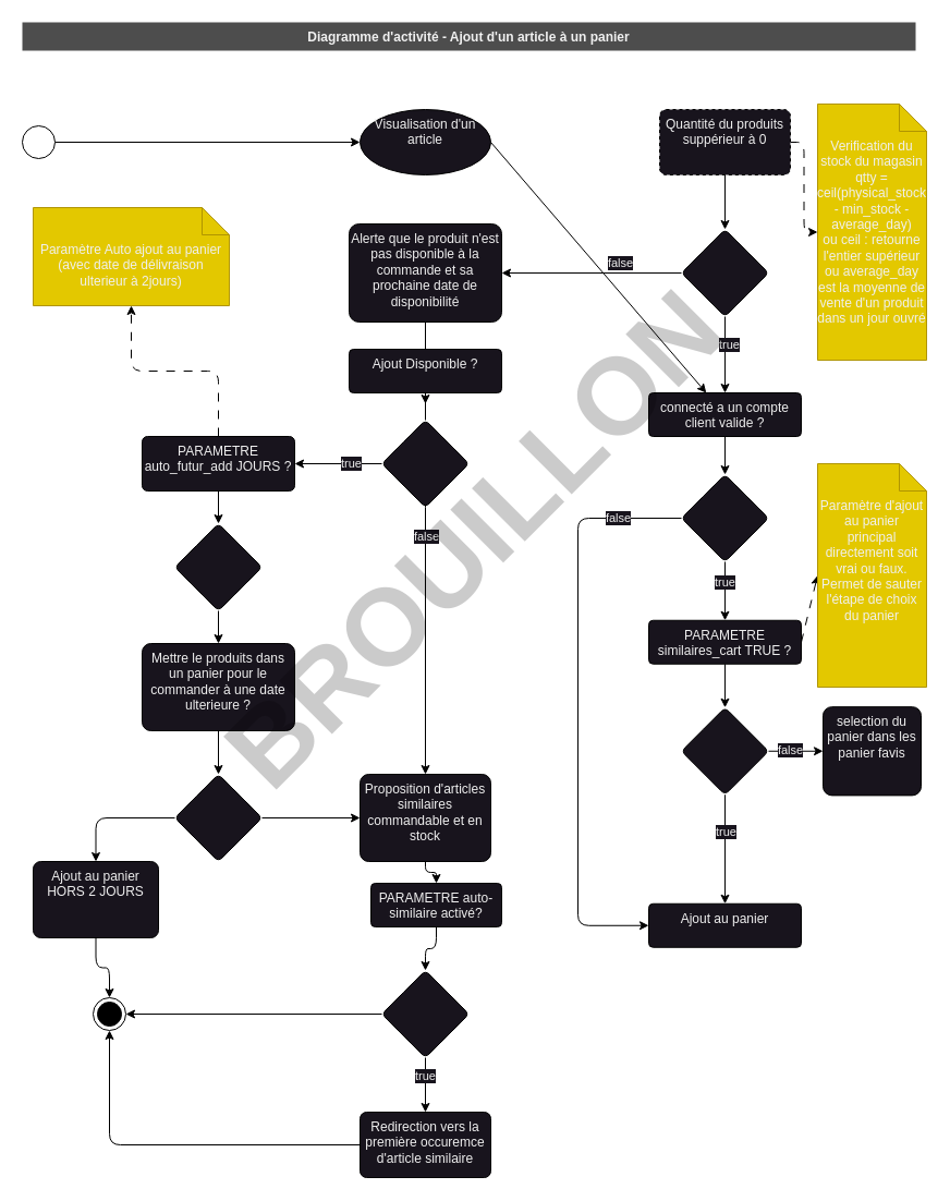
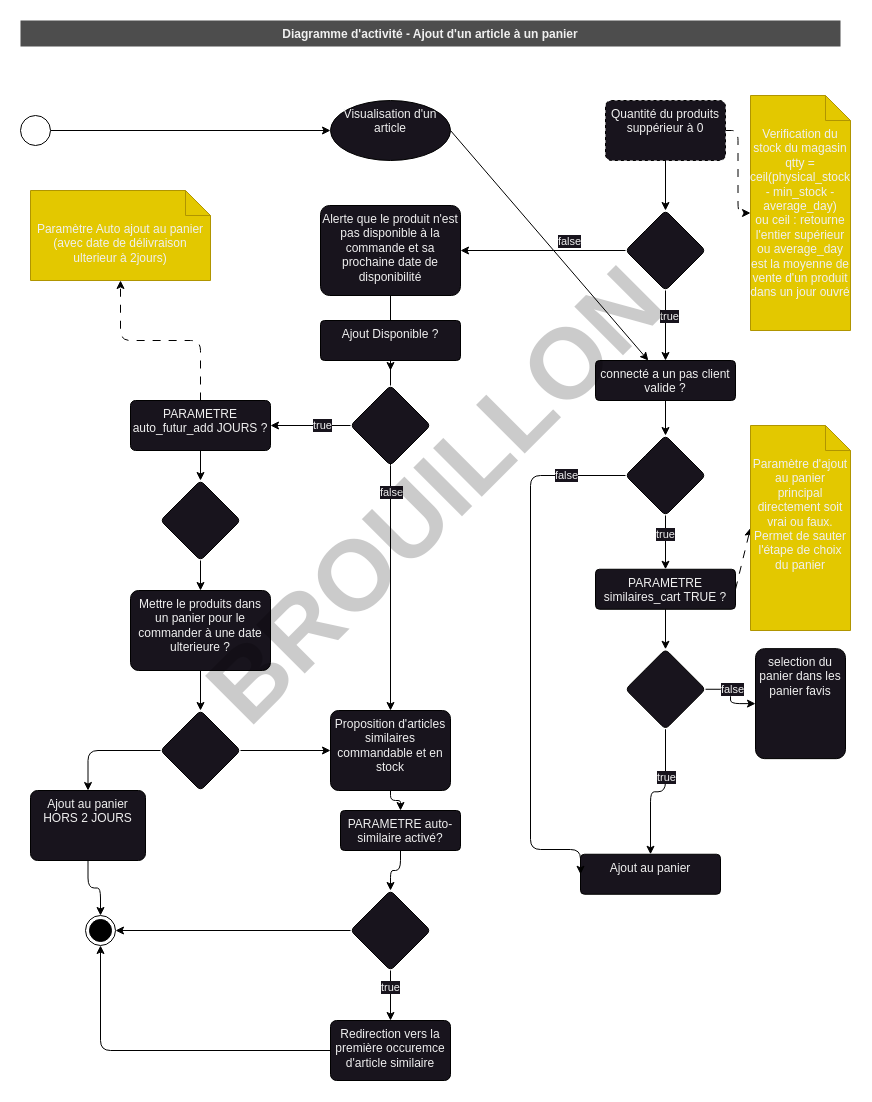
  <mxCell id="0" />
  <mxCell id="1" parent="0" />
  <mxCell id="2" style="edgeStyle=none;html=1;entryX=0;entryY=0.5;entryDx=0;entryDy=0;fontColor=#F0F0F0;" parent="1" source="3" target="5" edge="1"><mxGeometry relative="1" as="geometry" /></mxCell>
  <mxCell id="3" value="" style="ellipse;html=1;fontColor=#F0F0F0;" parent="1" vertex="1"><mxGeometry x="20" y="115" width="30" height="30" as="geometry" /></mxCell>
  <mxCell id="4" style="edgeStyle=none;html=1;exitX=1;exitY=0.5;exitDx=0;exitDy=0;fontColor=#F0F0F0;" parent="1" source="5" target="58" edge="1"><mxGeometry relative="1" as="geometry"><mxPoint x="600" y="130" as="targetPoint" /></mxGeometry></mxCell>
  <mxCell id="5" value="Visualisation d'un article" style="ellipse;whiteSpace=wrap;html=1;verticalAlign=top;fillColor=rgb(24, 20, 29);arcSize=10;dashed=0;fontColor=#F0F0F0;" parent="1" vertex="1"><mxGeometry x="330" y="100" width="120" height="60" as="geometry" /></mxCell>
  <mxCell id="6" style="edgeStyle=none;html=1;exitX=0.5;exitY=1;exitDx=0;exitDy=0;entryX=0.5;entryY=0;entryDx=0;entryDy=0;fontColor=#F0F0F0;" parent="1" source="8" target="13" edge="1"><mxGeometry relative="1" as="geometry" /></mxCell>
  <mxCell id="7" style="edgeStyle=orthogonalEdgeStyle;html=1;exitX=1;exitY=0.5;exitDx=0;exitDy=0;entryX=0;entryY=0.5;entryDx=0;entryDy=0;entryPerimeter=0;dashed=1;dashPattern=8 8;fontColor=#F0F0F0;" parent="1" source="8" target="27" edge="1"><mxGeometry relative="1" as="geometry" /></mxCell>
  <mxCell id="8" value="Quantité du produits suppérieur à 0" style="whiteSpace=wrap;html=1;verticalAlign=top;fillColor=rgb(24, 20, 29);rounded=1;arcSize=10;dashed=1;fontColor=#F0F0F0;" parent="1" vertex="1"><mxGeometry x="605" y="100" width="120" height="60" as="geometry" /></mxCell>
  <mxCell id="9" style="edgeStyle=none;html=1;exitX=0.5;exitY=1;exitDx=0;exitDy=0;fontColor=#F0F0F0;" parent="1" source="13" edge="1"><mxGeometry relative="1" as="geometry"><mxPoint x="665" y="360" as="targetPoint" /></mxGeometry></mxCell>
  <mxCell id="10" value="true" style="edgeLabel;html=1;align=center;verticalAlign=middle;resizable=0;points=[];fontColor=#F0F0F0;labelBackgroundColor=#18141D;" parent="9" vertex="1" connectable="0"><mxGeometry x="-0.288" y="3" relative="1" as="geometry"><mxPoint as="offset" /></mxGeometry></mxCell>
  <mxCell id="11" style="edgeStyle=orthogonalEdgeStyle;html=1;exitX=0;exitY=0.5;exitDx=0;exitDy=0;entryX=1;entryY=0.5;entryDx=0;entryDy=0;fontColor=#F0F0F0;" parent="1" source="13" target="15" edge="1"><mxGeometry relative="1" as="geometry"><mxPoint x="560" y="250" as="targetPoint" /></mxGeometry></mxCell>
  <mxCell id="12" value="false" style="edgeLabel;html=1;align=center;verticalAlign=middle;resizable=0;points=[];fontColor=#F0F0F0;labelBackgroundColor=#18141D;" parent="11" vertex="1" connectable="0"><mxGeometry x="-0.368" relative="1" as="geometry"><mxPoint x="-5" y="-10" as="offset" /></mxGeometry></mxCell>
  <mxCell id="13" value="" style="rhombus;whiteSpace=wrap;html=1;verticalAlign=top;fillColor=rgb(24, 20, 29);rounded=1;arcSize=10;dashed=0;fontColor=#F0F0F0;" parent="1" vertex="1"><mxGeometry x="625" y="210" width="80" height="80" as="geometry" /></mxCell>
  <mxCell id="14" style="edgeStyle=orthogonalEdgeStyle;html=1;exitX=0.5;exitY=1;exitDx=0;exitDy=0;startArrow=none;fontColor=#F0F0F0;" parent="1" source="66" edge="1"><mxGeometry relative="1" as="geometry"><mxPoint x="390" y="370" as="targetPoint" /></mxGeometry></mxCell>
  <mxCell id="15" value="Alerte que le produit n'est pas disponible à la commande et sa prochaine date de disponibilité" style="whiteSpace=wrap;html=1;verticalAlign=top;fillColor=rgb(24, 20, 29);rounded=1;arcSize=10;dashed=0;fontColor=#F0F0F0;" parent="1" vertex="1"><mxGeometry x="320" y="205" width="140" height="90" as="geometry" /></mxCell>
  <mxCell id="16" style="edgeStyle=orthogonalEdgeStyle;html=1;exitX=0.5;exitY=1;exitDx=0;exitDy=0;entryX=0.5;entryY=0;entryDx=0;entryDy=0;fontColor=#F0F0F0;" parent="1" source="17" target="19" edge="1"><mxGeometry relative="1" as="geometry" /></mxCell>
  <mxCell id="17" value="Proposition d'articles similaires commandable et en stock" style="whiteSpace=wrap;html=1;verticalAlign=top;fillColor=rgb(24, 20, 29);rounded=1;arcSize=10;dashed=0;fontColor=#F0F0F0;" parent="1" vertex="1"><mxGeometry x="330" y="710" width="120" height="80" as="geometry" /></mxCell>
  <mxCell id="18" style="edgeStyle=orthogonalEdgeStyle;html=1;exitX=0.5;exitY=1;exitDx=0;exitDy=0;entryX=0.5;entryY=0;entryDx=0;entryDy=0;fontColor=#F0F0F0;" parent="1" source="19" target="23" edge="1"><mxGeometry relative="1" as="geometry" /></mxCell>
  <mxCell id="19" value="PARAMETRE auto-similaire activé?" style="whiteSpace=wrap;html=1;verticalAlign=top;fillColor=rgb(24, 20, 29);rounded=1;arcSize=10;dashed=0;fontColor=#F0F0F0;" parent="1" vertex="1"><mxGeometry x="340" y="810" width="120" height="40" as="geometry" /></mxCell>
  <mxCell id="20" style="edgeStyle=orthogonalEdgeStyle;html=1;exitX=0.5;exitY=1;exitDx=0;exitDy=0;entryX=0.5;entryY=0;entryDx=0;entryDy=0;fontColor=#F0F0F0;" parent="1" source="23" target="25" edge="1"><mxGeometry relative="1" as="geometry"><mxPoint x="380" y="1160" as="targetPoint" /></mxGeometry></mxCell>
  <mxCell id="21" value="true" style="edgeLabel;html=1;align=center;verticalAlign=middle;resizable=0;points=[];fontColor=#F0F0F0;labelBackgroundColor=#18141D;" parent="20" vertex="1" connectable="0"><mxGeometry x="-0.324" y="-1" relative="1" as="geometry"><mxPoint y="-1" as="offset" /></mxGeometry></mxCell>
  <mxCell id="22" style="edgeStyle=orthogonalEdgeStyle;html=1;exitX=0;exitY=0.5;exitDx=0;exitDy=0;entryX=1;entryY=0.5;entryDx=0;entryDy=0;fontColor=#F0F0F0;" parent="1" source="23" target="26" edge="1"><mxGeometry relative="1" as="geometry"><mxPoint x="290" y="1040" as="targetPoint" /></mxGeometry></mxCell>
  <mxCell id="23" value="" style="rhombus;whiteSpace=wrap;html=1;verticalAlign=top;fillColor=rgb(24, 20, 29);rounded=1;arcSize=10;dashed=0;fontColor=#F0F0F0;" parent="1" vertex="1"><mxGeometry x="350" y="890" width="80" height="80" as="geometry" /></mxCell>
  <mxCell id="24" style="edgeStyle=orthogonalEdgeStyle;html=1;exitX=0;exitY=0.5;exitDx=0;exitDy=0;entryX=0.5;entryY=1;entryDx=0;entryDy=0;fontColor=#F0F0F0;" parent="1" source="25" target="26" edge="1"><mxGeometry relative="1" as="geometry" /></mxCell>
  <mxCell id="25" value="Redirection vers la première occuremce d'article similaire" style="whiteSpace=wrap;html=1;verticalAlign=top;fillColor=rgb(24, 20, 29);rounded=1;arcSize=10;dashed=0;fontColor=#F0F0F0;" parent="1" vertex="1"><mxGeometry x="330" y="1020" width="120" height="60" as="geometry" /></mxCell>
  <mxCell id="26" value="" style="ellipse;html=1;shape=endState;fillColor=strokeColor;fontColor=#F0F0F0;" parent="1" vertex="1"><mxGeometry x="85" y="915" width="30" height="30" as="geometry" /></mxCell>
  <mxCell id="27" value="Verification du stock du magasin qtty = ceil(physical_stock - min_stock - average_day)&lt;br&gt;ou ceil : retourne l'entier supérieur&lt;br&gt;ou average_day est la moyenne de vente d'un produit dans un jour ouvré" style="shape=note2;boundedLbl=1;whiteSpace=wrap;html=1;size=25;verticalAlign=top;align=center;fillColor=#e3c800;fontColor=#F0F0F0;strokeColor=#B09500;" parent="1" vertex="1"><mxGeometry x="750" y="95" width="100" height="235" as="geometry" /></mxCell>
  <mxCell id="28" style="edgeStyle=orthogonalEdgeStyle;html=1;exitX=0.5;exitY=1;exitDx=0;exitDy=0;startArrow=none;fontColor=#F0F0F0;" parent="1" source="68" edge="1"><mxGeometry relative="1" as="geometry"><mxPoint x="390" y="450" as="targetPoint" /></mxGeometry></mxCell>
  <mxCell id="29" style="edgeStyle=orthogonalEdgeStyle;html=1;exitX=0.5;exitY=1;exitDx=0;exitDy=0;entryX=0.5;entryY=0;entryDx=0;entryDy=0;fontColor=#F0F0F0;" parent="1" source="30" target="43" edge="1"><mxGeometry relative="1" as="geometry"><mxPoint x="199.75" y="810" as="targetPoint" /></mxGeometry></mxCell>
  <mxCell id="30" value="Mettre le produits dans un panier pour le commander à une date ulterieure ?" style="whiteSpace=wrap;html=1;verticalAlign=top;fillColor=rgb(24, 20, 29);rounded=1;arcSize=10;dashed=0;fontColor=#F0F0F0;" parent="1" vertex="1"><mxGeometry x="130" y="590" width="140" height="80" as="geometry" /></mxCell>
  <mxCell id="31" style="edgeStyle=orthogonalEdgeStyle;html=1;exitX=0;exitY=0.5;exitDx=0;exitDy=0;entryX=1;entryY=0.5;entryDx=0;entryDy=0;fontColor=#F0F0F0;" parent="1" source="68" target="37" edge="1"><mxGeometry relative="1" as="geometry" /></mxCell>
  <mxCell id="32" value="true" style="edgeLabel;html=1;align=center;verticalAlign=middle;resizable=0;points=[];fontColor=#F0F0F0;labelBackgroundColor=#18141D;" parent="31" vertex="1" connectable="0"><mxGeometry x="-0.266" y="-1" relative="1" as="geometry"><mxPoint as="offset" /></mxGeometry></mxCell>
  <mxCell id="33" style="edgeStyle=orthogonalEdgeStyle;html=1;exitX=0.5;exitY=1;exitDx=0;exitDy=0;entryX=0.5;entryY=0;entryDx=0;entryDy=0;fontColor=#F0F0F0;" parent="1" source="68" target="17" edge="1"><mxGeometry relative="1" as="geometry" /></mxCell>
  <mxCell id="34" value="false" style="edgeLabel;html=1;align=center;verticalAlign=middle;resizable=0;points=[];fontColor=#F0F0F0;labelBackgroundColor=#18141D;" parent="33" vertex="1" connectable="0"><mxGeometry x="-0.785" relative="1" as="geometry"><mxPoint as="offset" /></mxGeometry></mxCell>
  <mxCell id="35" style="edgeStyle=orthogonalEdgeStyle;html=1;exitX=0.5;exitY=0;exitDx=0;exitDy=0;entryX=0.5;entryY=1;entryDx=0;entryDy=0;entryPerimeter=0;dashed=1;dashPattern=8 8;fontColor=#F0F0F0;" parent="1" source="37" target="38" edge="1"><mxGeometry relative="1" as="geometry"><mxPoint x="20" y="490" as="targetPoint" /></mxGeometry></mxCell>
  <mxCell id="36" style="edgeStyle=orthogonalEdgeStyle;html=1;exitX=0.5;exitY=1;exitDx=0;exitDy=0;entryX=0.5;entryY=0;entryDx=0;entryDy=0;fontColor=#F0F0F0;" parent="1" source="37" target="40" edge="1"><mxGeometry relative="1" as="geometry" /></mxCell>
  <mxCell id="37" value="PARAMETRE auto_futur_add JOURS ?" style="whiteSpace=wrap;html=1;verticalAlign=top;fillColor=rgb(24, 20, 29);rounded=1;arcSize=10;dashed=0;fontColor=#F0F0F0;" parent="1" vertex="1"><mxGeometry x="130" y="400" width="140" height="50" as="geometry" /></mxCell>
  <mxCell id="38" value="Paramètre Auto ajout au panier (avec date de délivraison ulterieur à 2jours)" style="shape=note2;boundedLbl=1;whiteSpace=wrap;html=1;size=25;verticalAlign=top;align=center;fillColor=#e3c800;fontColor=#F0F0F0;strokeColor=#B09500;" parent="1" vertex="1"><mxGeometry x="30" y="190" width="180" height="90" as="geometry" /></mxCell>
  <mxCell id="39" style="edgeStyle=orthogonalEdgeStyle;html=1;exitX=0.5;exitY=1;exitDx=0;exitDy=0;entryX=0.5;entryY=0;entryDx=0;entryDy=0;fontColor=#F0F0F0;" parent="1" source="40" target="30" edge="1"><mxGeometry relative="1" as="geometry" /></mxCell>
  <mxCell id="40" value="" style="rhombus;whiteSpace=wrap;html=1;verticalAlign=top;fillColor=rgb(24, 20, 29);rounded=1;arcSize=10;dashed=0;fontColor=#F0F0F0;" parent="1" vertex="1"><mxGeometry x="160" y="480" width="80" height="80" as="geometry" /></mxCell>
  <mxCell id="41" style="edgeStyle=orthogonalEdgeStyle;html=1;exitX=0;exitY=0.5;exitDx=0;exitDy=0;entryX=0.5;entryY=0;entryDx=0;entryDy=0;fontColor=#F0F0F0;" parent="1" source="43" target="45" edge="1"><mxGeometry relative="1" as="geometry" /></mxCell>
  <mxCell id="42" style="edgeStyle=orthogonalEdgeStyle;html=1;exitX=1;exitY=0.5;exitDx=0;exitDy=0;entryX=0;entryY=0.5;entryDx=0;entryDy=0;fontColor=#F0F0F0;" parent="1" source="43" target="17" edge="1"><mxGeometry relative="1" as="geometry" /></mxCell>
  <mxCell id="43" value="" style="rhombus;whiteSpace=wrap;html=1;verticalAlign=top;fillColor=rgb(24, 20, 29);rounded=1;arcSize=10;dashed=0;fontColor=#F0F0F0;" parent="1" vertex="1"><mxGeometry x="160" y="710" width="80" height="80" as="geometry" /></mxCell>
  <mxCell id="44" style="edgeStyle=orthogonalEdgeStyle;html=1;exitX=0.5;exitY=1;exitDx=0;exitDy=0;fontColor=#F0F0F0;" parent="1" source="45" target="26" edge="1"><mxGeometry relative="1" as="geometry" /></mxCell>
  <mxCell id="45" value="Ajout au panier HORS 2 JOURS" style="whiteSpace=wrap;html=1;verticalAlign=top;fillColor=rgb(24, 20, 29);rounded=1;arcSize=10;dashed=0;fontColor=#F0F0F0;" parent="1" vertex="1"><mxGeometry x="30" y="790" width="115" height="70" as="geometry" /></mxCell>
- <mxCell id="46" value="Ajout au panier" style="whiteSpace=wrap;html=1;verticalAlign=top;fillColor=rgb(24, 20, 29);rounded=1;arcSize=10;dashed=0;fontColor=#F0F0F0;" parent="1" vertex="1"><mxGeometry x="595" y="828.75" width="140" height="40" as="geometry" /></mxCell>
+ <mxCell id="46" value="Ajout au panier" style="whiteSpace=wrap;html=1;verticalAlign=top;fillColor=rgb(24, 20, 29);rounded=1;arcSize=10;dashed=0;fontColor=#F0F0F0;" parent="1" vertex="1"><mxGeometry x="580" y="853.75" width="140" height="40" as="geometry" /></mxCell>
  <mxCell id="47" style="edgeStyle=orthogonalEdgeStyle;html=1;exitX=0.5;exitY=1;exitDx=0;exitDy=0;entryX=0.5;entryY=0;entryDx=0;entryDy=0;fontColor=#F0F0F0;" parent="1" source="49" target="54" edge="1"><mxGeometry relative="1" as="geometry" /></mxCell>
  <mxCell id="48" style="edgeStyle=none;html=1;exitX=1;exitY=0.5;exitDx=0;exitDy=0;entryX=0;entryY=0.5;entryDx=0;entryDy=0;entryPerimeter=0;dashed=1;dashPattern=8 8;fontColor=#F0F0F0;" parent="1" source="49" target="56" edge="1"><mxGeometry relative="1" as="geometry" /></mxCell>
  <mxCell id="49" value="PARAMETRE similaires_cart TRUE ?" style="whiteSpace=wrap;html=1;verticalAlign=top;fillColor=rgb(24, 20, 29);rounded=1;arcSize=10;dashed=0;fontColor=#F0F0F0;" parent="1" vertex="1"><mxGeometry x="595" y="568.75" width="140" height="40" as="geometry" /></mxCell>
  <mxCell id="50" style="edgeStyle=orthogonalEdgeStyle;html=1;exitX=0.5;exitY=1;exitDx=0;exitDy=0;entryX=0.5;entryY=0;entryDx=0;entryDy=0;fontColor=#F0F0F0;" parent="1" source="54" target="46" edge="1"><mxGeometry relative="1" as="geometry" /></mxCell>
  <mxCell id="51" value="true" style="edgeLabel;html=1;align=center;verticalAlign=middle;resizable=0;points=[];fontColor=#F0F0F0;labelBackgroundColor=#18141D;" parent="50" vertex="1" connectable="0"><mxGeometry x="-0.317" relative="1" as="geometry"><mxPoint as="offset" /></mxGeometry></mxCell>
  <mxCell id="52" style="edgeStyle=orthogonalEdgeStyle;html=1;exitX=1;exitY=0.5;exitDx=0;exitDy=0;entryX=0;entryY=0.5;entryDx=0;entryDy=0;fontColor=#F0F0F0;" parent="1" source="54" target="55" edge="1"><mxGeometry relative="1" as="geometry"><mxPoint x="760" y="619.739" as="targetPoint" /></mxGeometry></mxCell>
  <mxCell id="53" value="false" style="edgeLabel;html=1;align=center;verticalAlign=middle;resizable=0;points=[];fontColor=#F0F0F0;labelBackgroundColor=#18141D;" parent="52" vertex="1" connectable="0"><mxGeometry x="-0.236" y="1" relative="1" as="geometry"><mxPoint as="offset" /></mxGeometry></mxCell>
  <mxCell id="54" value="" style="rhombus;whiteSpace=wrap;html=1;verticalAlign=top;fillColor=rgb(24, 20, 29);rounded=1;arcSize=10;dashed=0;fontColor=#F0F0F0;" parent="1" vertex="1"><mxGeometry x="625" y="648.75" width="80" height="80" as="geometry" /></mxCell>
- <mxCell id="55" value="selection du panier dans les panier favis" style="whiteSpace=wrap;html=1;verticalAlign=top;fillColor=rgb(24, 20, 29);rounded=1;arcSize=10;dashed=0;fontColor=#F0F0F0;" parent="1" vertex="1"><mxGeometry x="755" y="648.13" width="90" height="81.25" as="geometry" /></mxCell>
+ <mxCell id="55" value="selection du panier dans les panier favis" style="whiteSpace=wrap;html=1;verticalAlign=top;fillColor=rgb(24, 20, 29);rounded=1;arcSize=10;dashed=0;fontColor=#F0F0F0;" parent="1" vertex="1"><mxGeometry x="755" y="648.13" width="90" height="110" as="geometry" /></mxCell>
  <mxCell id="56" value="Paramètre d'ajout au panier principal directement soit vrai ou faux. Permet de sauter l'étape de choix du panier" style="shape=note2;boundedLbl=1;whiteSpace=wrap;html=1;size=25;verticalAlign=top;align=center;fillColor=#e3c800;fontColor=#F0F0F0;strokeColor=#B09500;" parent="1" vertex="1"><mxGeometry x="750" y="425" width="100" height="205" as="geometry" /></mxCell>
  <mxCell id="57" style="edgeStyle=none;html=1;exitX=0.5;exitY=1;exitDx=0;exitDy=0;entryX=0.5;entryY=0;entryDx=0;entryDy=0;fontColor=#F0F0F0;" parent="1" source="58" target="63" edge="1"><mxGeometry relative="1" as="geometry" /></mxCell>
- <mxCell id="58" value="connecté a un compte client valide ?" style="whiteSpace=wrap;html=1;verticalAlign=top;fillColor=rgb(24, 20, 29);rounded=1;arcSize=10;dashed=0;fontColor=#F0F0F0;" parent="1" vertex="1"><mxGeometry x="595" y="360" width="140" height="40" as="geometry" /></mxCell>
+ <mxCell id="58" value="connecté a un pas client valide ?" style="whiteSpace=wrap;html=1;verticalAlign=top;fillColor=rgb(24, 20, 29);rounded=1;arcSize=10;dashed=0;fontColor=#F0F0F0;" parent="1" vertex="1"><mxGeometry x="595" y="360" width="140" height="40" as="geometry" /></mxCell>
  <mxCell id="59" style="edgeStyle=none;html=1;exitX=0.5;exitY=1;exitDx=0;exitDy=0;entryX=0.5;entryY=0;entryDx=0;entryDy=0;fontColor=#F0F0F0;" parent="1" source="63" target="49" edge="1"><mxGeometry relative="1" as="geometry" /></mxCell>
  <mxCell id="60" value="true" style="edgeLabel;html=1;align=center;verticalAlign=middle;resizable=0;points=[];fontColor=#F0F0F0;labelBackgroundColor=#18141D;" parent="59" vertex="1" connectable="0"><mxGeometry x="-0.338" y="-1" relative="1" as="geometry"><mxPoint as="offset" /></mxGeometry></mxCell>
  <mxCell id="61" style="edgeStyle=orthogonalEdgeStyle;html=1;exitX=0;exitY=0.5;exitDx=0;exitDy=0;entryX=0;entryY=0.5;entryDx=0;entryDy=0;fontColor=#F0F0F0;" parent="1" source="63" target="46" edge="1"><mxGeometry relative="1" as="geometry"><Array as="points"><mxPoint x="530" y="475" /><mxPoint x="530" y="849" /></Array></mxGeometry></mxCell>
  <mxCell id="62" value="false" style="edgeLabel;html=1;align=center;verticalAlign=middle;resizable=0;points=[];fontColor=#F0F0F0;labelBackgroundColor=#18141D;" parent="61" vertex="1" connectable="0"><mxGeometry x="-0.779" y="-1" relative="1" as="geometry"><mxPoint as="offset" /></mxGeometry></mxCell>
  <mxCell id="63" value="" style="rhombus;whiteSpace=wrap;html=1;verticalAlign=top;fillColor=rgb(24, 20, 29);rounded=1;arcSize=10;dashed=0;fontColor=#F0F0F0;" parent="1" vertex="1"><mxGeometry x="625" y="435" width="80" height="80" as="geometry" /></mxCell>
  <mxCell id="64" value="Diagramme d'activité - Ajout d'un article à un panier" style="text;align=center;fontStyle=1;verticalAlign=middle;spacingLeft=3;spacingRight=3;rotatable=0;points=[[0,0.5],[1,0.5]];portConstraint=eastwest;fillColor=#4D4D4D;fontColor=#F0F0F0;" parent="1" vertex="1"><mxGeometry x="20" y="20" width="820" height="26" as="geometry" /></mxCell>
  <mxCell id="65" value="" style="edgeStyle=orthogonalEdgeStyle;html=1;exitX=0.5;exitY=1;exitDx=0;exitDy=0;endArrow=none;fontColor=#F0F0F0;" parent="1" source="15" target="66" edge="1"><mxGeometry relative="1" as="geometry"><mxPoint x="390" y="370" as="targetPoint" /><mxPoint x="390" y="295" as="sourcePoint" /></mxGeometry></mxCell>
  <mxCell id="66" value="Ajout Disponible ?" style="whiteSpace=wrap;html=1;verticalAlign=top;fillColor=rgb(24, 20, 29);rounded=1;arcSize=10;dashed=0;fontColor=#F0F0F0;" parent="1" vertex="1"><mxGeometry x="320" y="320" width="140" height="40" as="geometry" /></mxCell>
  <mxCell id="67" value="" style="edgeStyle=orthogonalEdgeStyle;html=1;exitX=0.5;exitY=1;exitDx=0;exitDy=0;endArrow=none;fontColor=#F0F0F0;" parent="1" source="66" target="68" edge="1"><mxGeometry relative="1" as="geometry"><mxPoint x="390" y="450" as="targetPoint" /><mxPoint x="390" y="360" as="sourcePoint" /></mxGeometry></mxCell>
  <mxCell id="68" value="" style="rhombus;whiteSpace=wrap;html=1;verticalAlign=top;fillColor=rgb(24, 20, 29);rounded=1;arcSize=10;dashed=0;fontColor=#F0F0F0;" parent="1" vertex="1"><mxGeometry x="350" y="385" width="80" height="80" as="geometry" /></mxCell>
  <mxCell id="69" value="&lt;span style=&quot;font-family: Helvetica; font-size: 100px; font-style: normal; font-variant-ligatures: normal; font-variant-caps: normal; font-weight: 700; letter-spacing: normal; orphans: 2; text-indent: 0px; text-transform: none; widows: 2; word-spacing: 0px; -webkit-text-stroke-width: 0px; text-decoration-thickness: initial; text-decoration-style: initial; text-decoration-color: initial; float: none; display: inline !important;&quot;&gt;BROUILLON&lt;/span&gt;" style="text;whiteSpace=wrap;html=1;align=center;rotation=-45;fontSize=100;opacity=20;textOpacity=20;fontColor=#000000;labelBackgroundColor=none;" vertex="1" parent="1"><mxGeometry x="85" y="425" width="710" height="150" as="geometry" /></mxCell>
